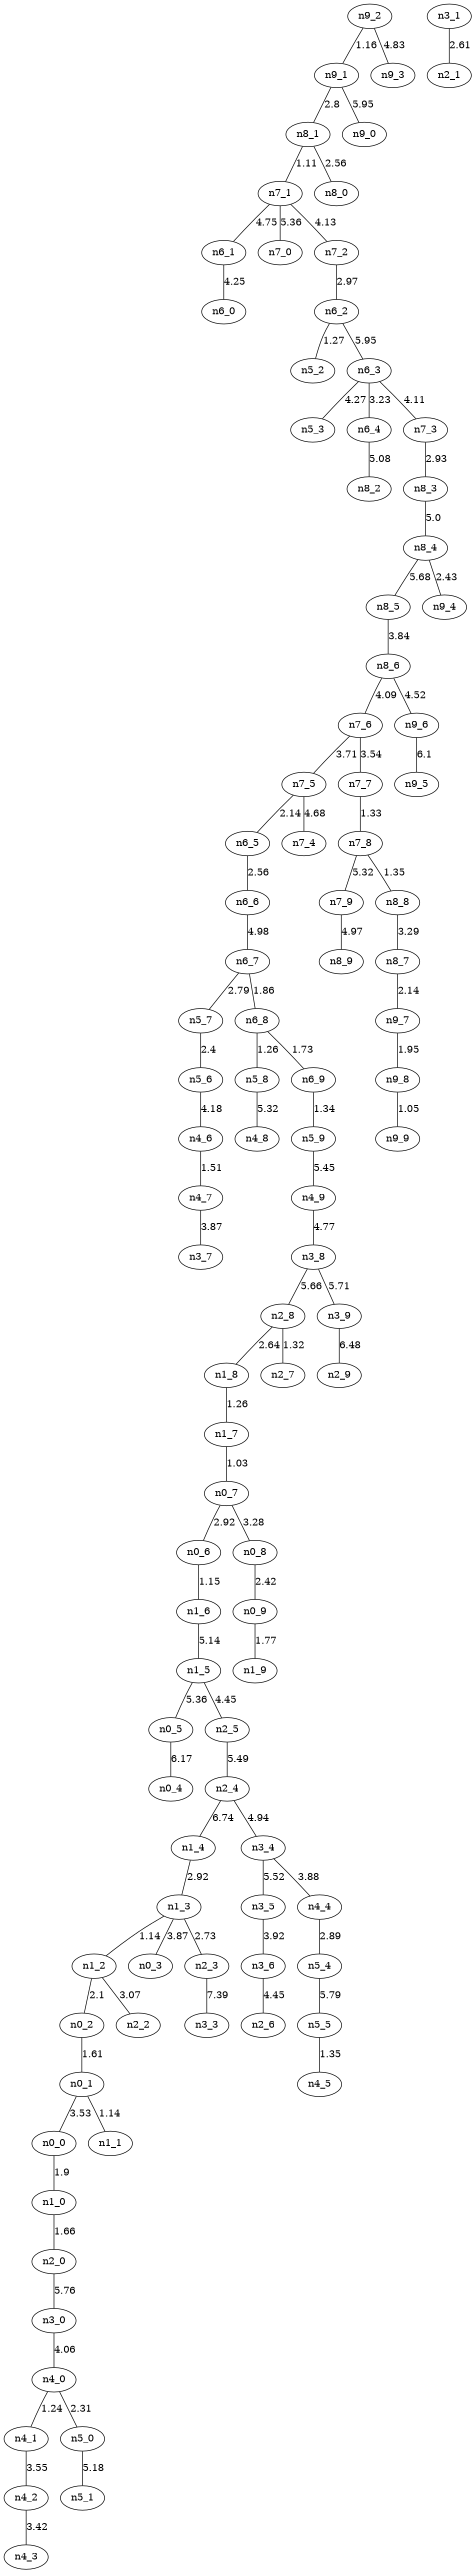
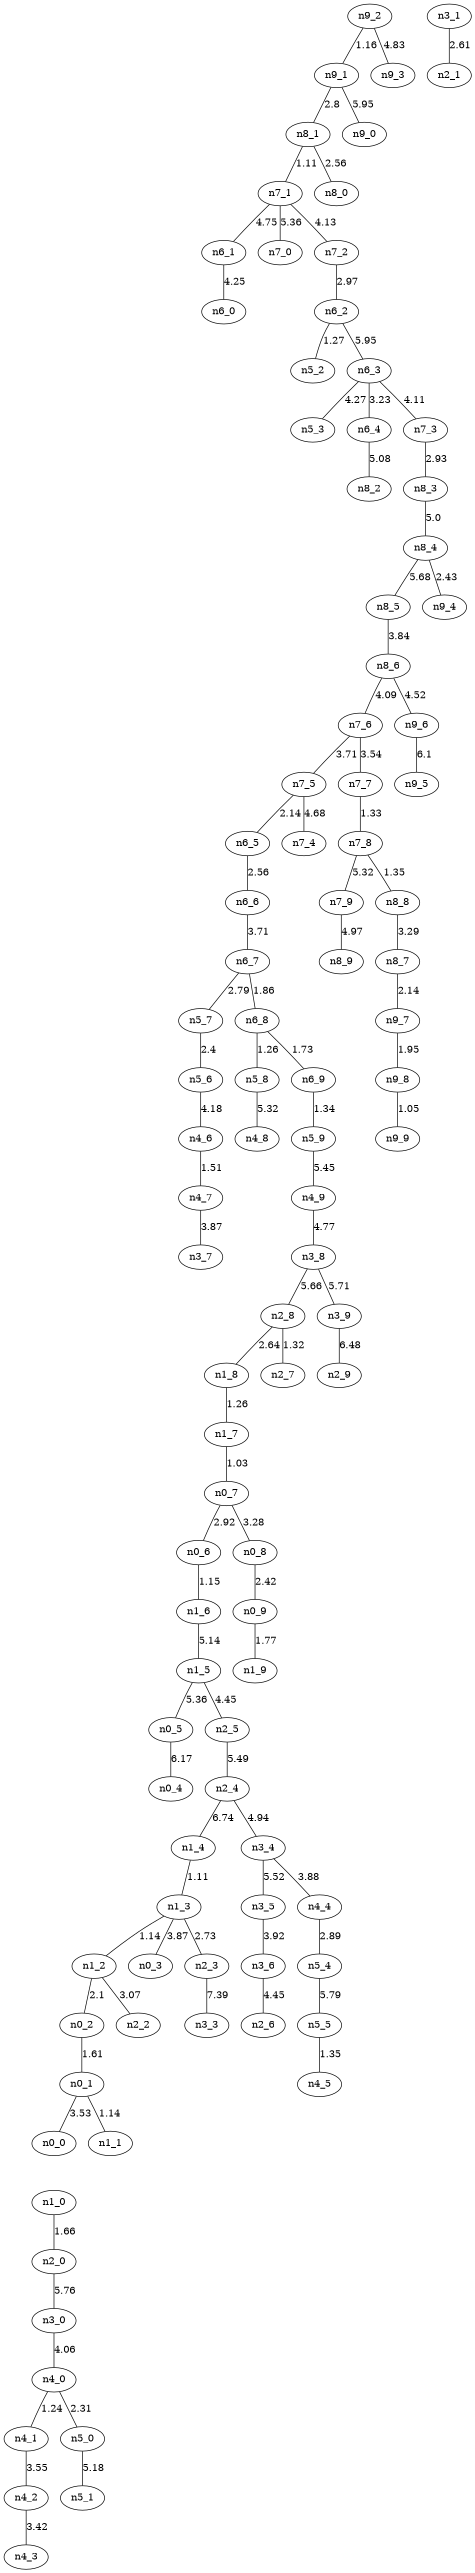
  graph {
    n0_0
    n1_0
    n2_0
    n0_1
    n1_1
    n0_2
    n0_5
    n0_4
    n0_6
    n1_6
    n1_5
    n0_7
    n0_8
    n0_9
    n1_9
    n3_0
    n1_2
    n2_2
    n1_3
    n0_3
    n2_3
    n3_3
    n1_4
    n2_5
    n2_4
    n1_7
    n1_8
    n4_0
    n3_4
    n3_5
    n4_4
    n2_8
    n2_7
    n4_1
    n5_0
    n3_1
    n2_1
    n3_6
    n5_4
    n2_6
    n3_8
    n3_9
    n2_9
    n4_2
    n5_1
    n4_3
    n5_5
    n4_6
    n4_7
    n3_7
    n4_5
    n5_6
    n5_7
    n5_8
    n4_8
    n5_9
    n4_9
    n6_1
    n6_0
    n6_2
    n5_2
    n6_3
    n5_3
    n6_4
    n7_3
    n8_2
    n8_3
    n6_5
    n6_6
    n6_7
    n6_8
    n6_9
    n7_1
    n7_0
    n7_2
    n8_4
    n7_5
    n7_4
    n7_6
    n7_7
    n7_8
    n7_9
    n8_8
    n8_9
    n8_7
    n8_1
    n8_0
    n8_5
    n9_4
    n8_6
    n9_6
    n9_5
    n9_7
    n9_8
    n9_1
    n9_0
    n9_2
    n9_3
    n9_9
-   n0_0 -- n1_0 [label=1.9]
    n1_0 -- n2_0 [label=1.66]
    n2_0 -- n3_0 [label=5.76]
    n0_1 -- n0_0 [label=3.53]
    n0_1 -- n1_1 [label=1.14]
    n0_2 -- n0_1 [label=1.61]
    n0_5 -- n0_4 [label=6.17]
    n0_6 -- n1_6 [label=1.15]
    n1_6 -- n1_5 [label=5.14]
    n1_5 -- n0_5 [label=5.36]
    n1_5 -- n2_5 [label=4.45]
    n0_7 -- n0_6 [label=2.92]
    n0_7 -- n0_8 [label=3.28]
    n0_8 -- n0_9 [label=2.42]
    n0_9 -- n1_9 [label=1.77]
    n3_0 -- n4_0 [label=4.06]
    n1_2 -- n0_2 [label=2.1]
    n1_2 -- n2_2 [label=3.07]
    n1_3 -- n1_2 [label=1.14]
    n1_3 -- n0_3 [label=3.87]
    n1_3 -- n2_3 [label=2.73]
    n2_3 -- n3_3 [label=7.39]
-   n1_4 -- n1_3 [label=2.92]
+   n1_4 -- n1_3 [label=1.11]
    n2_5 -- n2_4 [label=5.49]
    n2_4 -- n1_4 [label=6.74]
    n2_4 -- n3_4 [label=4.94]
    n1_7 -- n0_7 [label=1.03]
    n1_8 -- n1_7 [label=1.26]
    n4_0 -- n4_1 [label=1.24]
    n4_0 -- n5_0 [label=2.31]
    n3_4 -- n3_5 [label=5.52]
    n3_4 -- n4_4 [label=3.88]
    n3_5 -- n3_6 [label=3.92]
    n4_4 -- n5_4 [label=2.89]
    n2_8 -- n1_8 [label=2.64]
    n2_8 -- n2_7 [label=1.32]
    n4_1 -- n4_2 [label=3.55]
    n5_0 -- n5_1 [label=5.18]
    n3_1 -- n2_1 [label=2.61]
    n3_6 -- n2_6 [label=4.45]
    n5_4 -- n5_5 [label=5.79]
    n3_8 -- n2_8 [label=5.66]
    n3_8 -- n3_9 [label=5.71]
    n3_9 -- n2_9 [label=6.48]
    n4_2 -- n4_3 [label=3.42]
    n5_5 -- n4_5 [label=1.35]
    n4_6 -- n4_7 [label=1.51]
    n4_7 -- n3_7 [label=3.87]
    n5_6 -- n4_6 [label=4.18]
    n5_7 -- n5_6 [label=2.4]
    n5_8 -- n4_8 [label=5.32]
    n5_9 -- n4_9 [label=5.45]
    n4_9 -- n3_8 [label=4.77]
    n6_1 -- n6_0 [label=4.25]
    n6_2 -- n5_2 [label=1.27]
    n6_2 -- n6_3 [label=5.95]
    n6_3 -- n5_3 [label=4.27]
    n6_3 -- n6_4 [label=3.23]
    n6_3 -- n7_3 [label=4.11]
    n6_4 -- n8_2 [label=5.08]
    n7_3 -- n8_3 [label=2.93]
    n8_3 -- n8_4 [label=5.0]
    n6_5 -- n6_6 [label=2.56]
-   n6_6 -- n6_7 [label=4.98]
+   n6_6 -- n6_7 [label=3.71]
    n6_7 -- n5_7 [label=2.79]
    n6_7 -- n6_8 [label=1.86]
    n6_8 -- n5_8 [label=1.26]
    n6_8 -- n6_9 [label=1.73]
    n6_9 -- n5_9 [label=1.34]
    n7_1 -- n6_1 [label=4.75]
    n7_1 -- n7_0 [label=5.36]
    n7_1 -- n7_2 [label=4.13]
    n7_2 -- n6_2 [label=2.97]
    n8_4 -- n8_5 [label=5.68]
    n8_4 -- n9_4 [label=2.43]
    n7_5 -- n6_5 [label=2.14]
    n7_5 -- n7_4 [label=4.68]
    n7_6 -- n7_5 [label=3.71]
    n7_6 -- n7_7 [label=3.54]
    n7_7 -- n7_8 [label=1.33]
    n7_8 -- n7_9 [label=5.32]
    n7_8 -- n8_8 [label=1.35]
    n7_9 -- n8_9 [label=4.97]
    n8_8 -- n8_7 [label=3.29]
    n8_7 -- n9_7 [label=2.14]
    n8_1 -- n7_1 [label=1.11]
    n8_1 -- n8_0 [label=2.56]
    n8_5 -- n8_6 [label=3.84]
    n8_6 -- n7_6 [label=4.09]
    n8_6 -- n9_6 [label=4.52]
    n9_6 -- n9_5 [label=6.1]
    n9_7 -- n9_8 [label=1.95]
    n9_8 -- n9_9 [label=1.05]
    n9_1 -- n8_1 [label=2.8]
    n9_1 -- n9_0 [label=5.95]
    n9_2 -- n9_1 [label=1.16]
    n9_2 -- n9_3 [label=4.83]
  }
